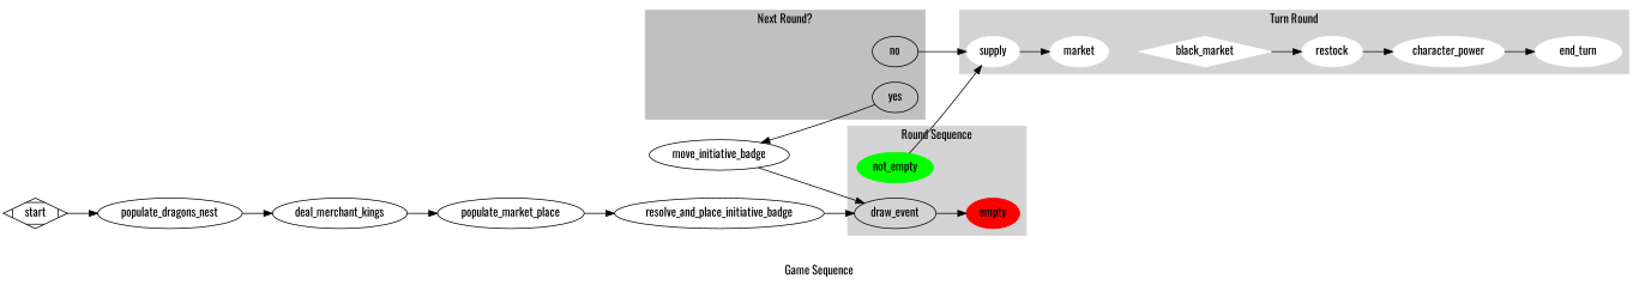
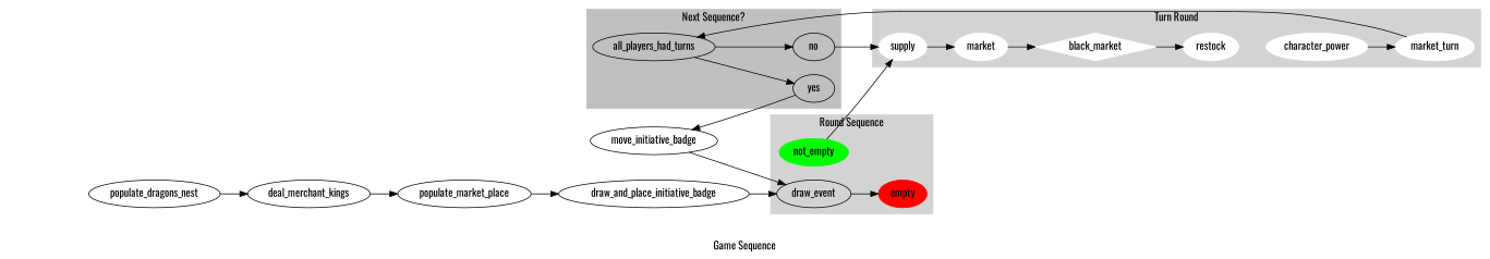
  digraph {
    fontname=Oswald
    label="Game Sequence"
    rankdir=LR
    node [fontname=Oswald]
    edge [fontname=Oswald]
    not_empty [color=green style=filled]
    empty [color=red style=filled]
    draw_event [style=filled]
    black_market [color=white shape=diamond style=filled]
    restock [color=white style=filled]
    supply [color=white style=filled]
    market [color=white style=filled]
    character_power [color=white style=filled]
-   end_turn [color=white style=filled]
+   end_turn [color=white style=filled label=market_turn]
+   all_players_had_turns
    yes
    no
    move_initiative_badge
-   start [shape=Mdiamond]
    populate_dragons_nest
    deal_merchant_kings
    populate_market_place
-   resolve_and_place_initiative_badge
+   resolve_and_place_initiative_badge [label=draw_and_place_initiative_badge]
    subgraph cluster_1 {
      color=lightgrey
      label="Round Sequence"
      style=filled
      not_empty
      empty
      draw_event
    }
    subgraph cluster_2 {
      color=lightgrey
      label="Turn Round"
      style=filled
      black_market
      restock
      supply
      market
      character_power
      end_turn
    }
    subgraph cluster_3 {
      color=grey
-     label="Next Round?"
+     label="Next Sequence?"
      style=filled
+     all_players_had_turns
      yes
      no
    }
    not_empty -> supply
    draw_event -> empty
    black_market -> restock
-   restock -> character_power
    supply -> market
+   market -> black_market
    character_power -> end_turn
+   end_turn -> all_players_had_turns
+   all_players_had_turns -> yes
+   all_players_had_turns -> no
    yes -> move_initiative_badge
    no -> supply
    move_initiative_badge -> draw_event
-   start -> populate_dragons_nest
    populate_dragons_nest -> deal_merchant_kings
    deal_merchant_kings -> populate_market_place
    populate_market_place -> resolve_and_place_initiative_badge
    resolve_and_place_initiative_badge -> draw_event
  }
